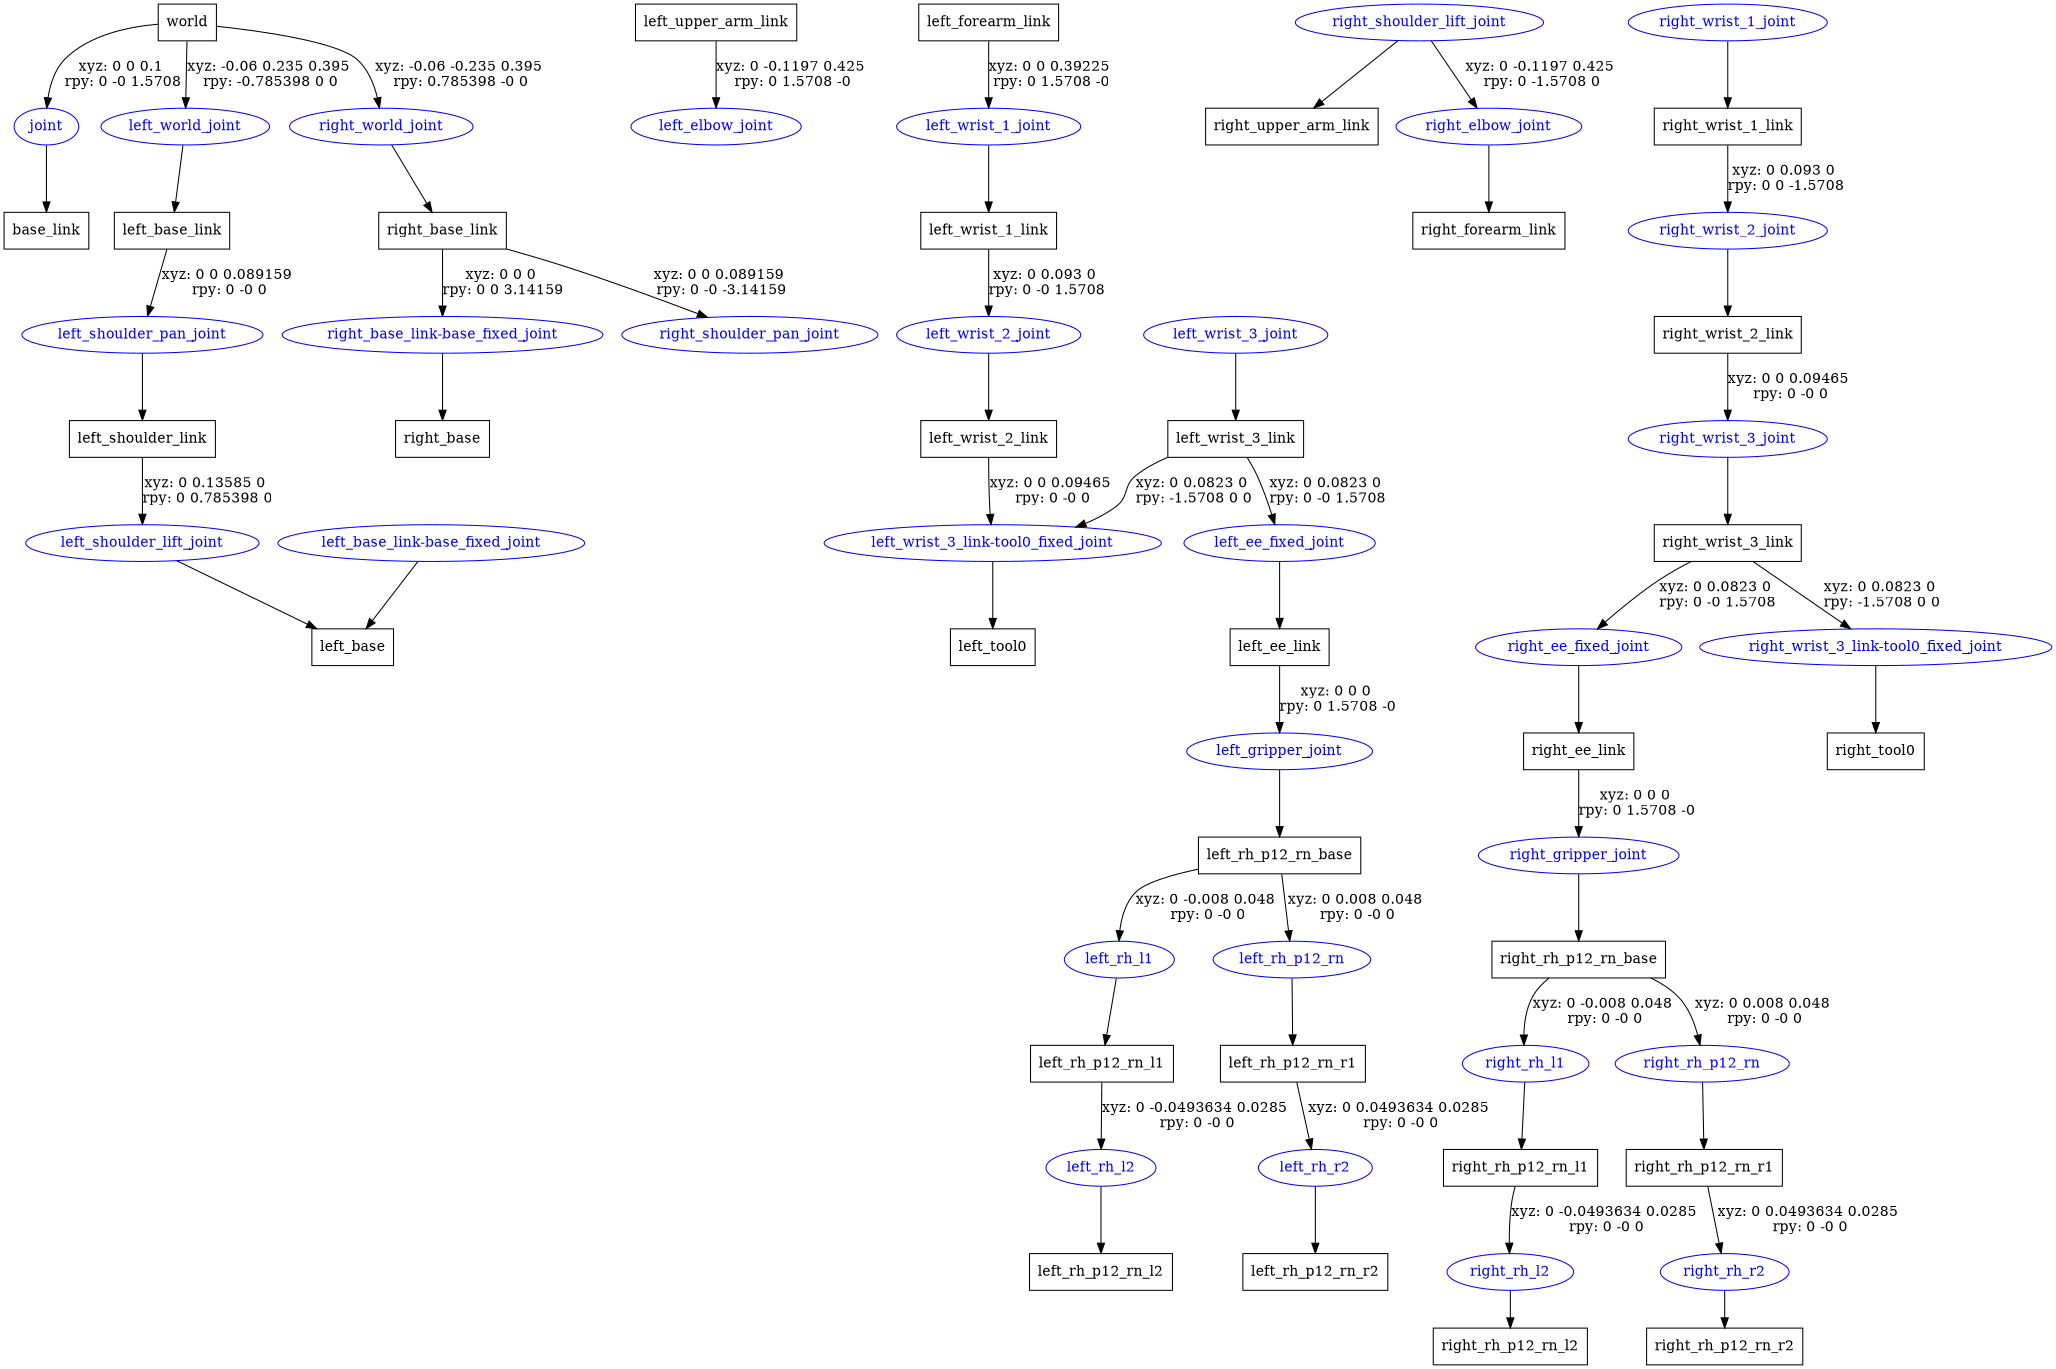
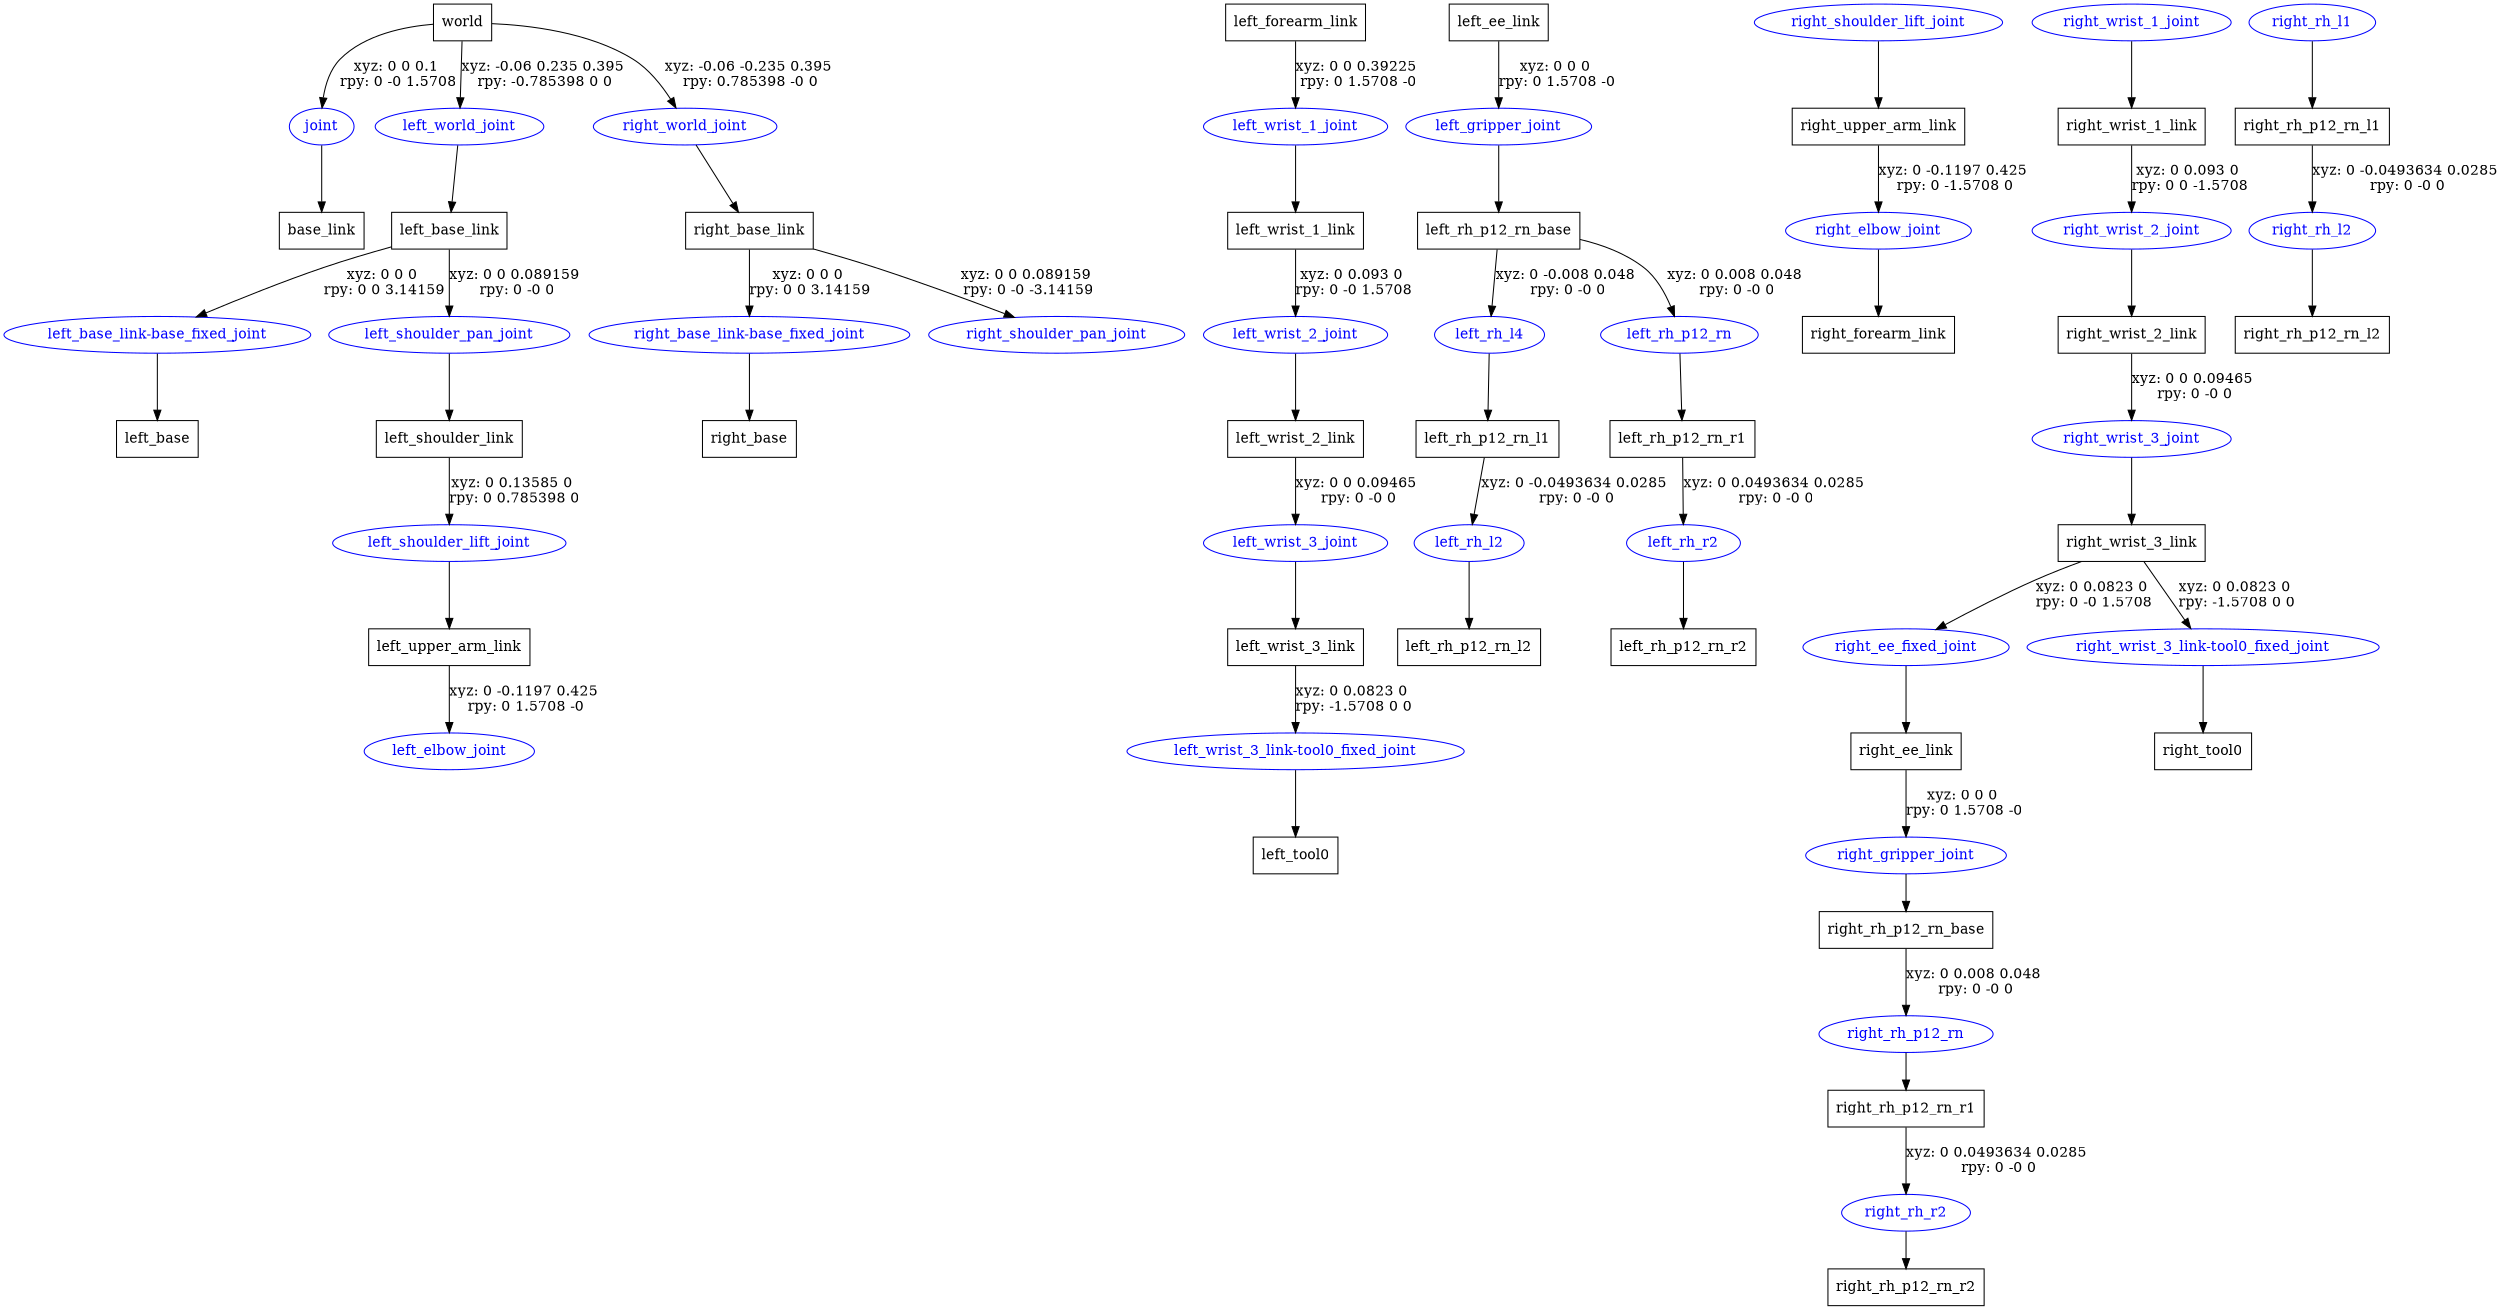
  digraph {
    node [shape=box]
    n1 [label=world]
    joint [color=blue fontcolor=blue shape=ellipse]
    left_world_joint [color=blue fontcolor=blue shape=ellipse]
    right_world_joint [color=blue fontcolor=blue shape=ellipse]
    n5 [label=base_link]
    n6 [label=left_base_link]
    n7 [label=right_base_link]
    "left_base_link-base_fixed_joint" [color=blue fontcolor=blue shape=ellipse]
    left_shoulder_pan_joint [color=blue fontcolor=blue shape=ellipse]
    n10 [label=left_base]
    n11 [label=left_shoulder_link]
    left_shoulder_lift_joint [color=blue fontcolor=blue shape=ellipse]
    n13 [label=left_upper_arm_link]
    left_elbow_joint [color=blue fontcolor=blue shape=ellipse]
    n15 [label=left_forearm_link]
    left_wrist_1_joint [color=blue fontcolor=blue shape=ellipse]
    n17 [label=left_wrist_1_link]
    left_wrist_2_joint [color=blue fontcolor=blue shape=ellipse]
    n19 [label=left_wrist_2_link]
    left_wrist_3_joint [color=blue fontcolor=blue shape=ellipse]
    n21 [label=left_wrist_3_link]
-   left_ee_fixed_joint [color=blue fontcolor=blue shape=ellipse]
    "left_wrist_3_link-tool0_fixed_joint" [color=blue fontcolor=blue shape=ellipse]
    n24 [label=left_ee_link]
    n25 [label=left_tool0]
    left_gripper_joint [color=blue fontcolor=blue shape=ellipse]
    n27 [label=left_rh_p12_rn_base]
-   left_rh_l1 [color=blue fontcolor=blue shape=ellipse]
+   left_rh_l1 [color=blue fontcolor=blue shape=ellipse label=left_rh_l4]
    left_rh_p12_rn [color=blue fontcolor=blue shape=ellipse]
    n30 [label=left_rh_p12_rn_l1]
    n31 [label=left_rh_p12_rn_r1]
    left_rh_l2 [color=blue fontcolor=blue shape=ellipse]
    n33 [label=left_rh_p12_rn_l2]
    left_rh_r2 [color=blue fontcolor=blue shape=ellipse]
    n35 [label=left_rh_p12_rn_r2]
    "right_base_link-base_fixed_joint" [color=blue fontcolor=blue shape=ellipse]
    right_shoulder_pan_joint [color=blue fontcolor=blue shape=ellipse]
    n38 [label=right_base]
    right_shoulder_lift_joint [color=blue fontcolor=blue shape=ellipse]
    n40 [label=right_upper_arm_link]
    right_elbow_joint [color=blue fontcolor=blue shape=ellipse]
    n42 [label=right_forearm_link]
    right_wrist_1_joint [color=blue fontcolor=blue shape=ellipse]
    n44 [label=right_wrist_1_link]
    right_wrist_2_joint [color=blue fontcolor=blue shape=ellipse]
    n46 [label=right_wrist_2_link]
    right_wrist_3_joint [color=blue fontcolor=blue shape=ellipse]
    n48 [label=right_wrist_3_link]
    right_ee_fixed_joint [color=blue fontcolor=blue shape=ellipse]
    "right_wrist_3_link-tool0_fixed_joint" [color=blue fontcolor=blue shape=ellipse]
    n51 [label=right_ee_link]
    n52 [label=right_tool0]
    right_gripper_joint [color=blue fontcolor=blue shape=ellipse]
    n54 [label=right_rh_p12_rn_base]
    right_rh_l1 [color=blue fontcolor=blue shape=ellipse]
    right_rh_p12_rn [color=blue fontcolor=blue shape=ellipse]
    n57 [label=right_rh_p12_rn_l1]
    n58 [label=right_rh_p12_rn_r1]
    right_rh_l2 [color=blue fontcolor=blue shape=ellipse]
    n60 [label=right_rh_p12_rn_l2]
    right_rh_r2 [color=blue fontcolor=blue shape=ellipse]
    n62 [label=right_rh_p12_rn_r2]
    n1 -> joint [label="xyz: 0 0 0.1 \nrpy: 0 -0 1.5708"]
    n1 -> left_world_joint [label="xyz: -0.06 0.235 0.395 \nrpy: -0.785398 0 0"]
    n1 -> right_world_joint [label="xyz: -0.06 -0.235 0.395 \nrpy: 0.785398 -0 0"]
    joint -> n5
    left_world_joint -> n6
    right_world_joint -> n7
+   n6 -> "left_base_link-base_fixed_joint" [label="xyz: 0 0 0 \nrpy: 0 0 3.14159"]
    n6 -> left_shoulder_pan_joint [label="xyz: 0 0 0.089159 \nrpy: 0 -0 0"]
    n7 -> "right_base_link-base_fixed_joint" [label="xyz: 0 0 0 \nrpy: 0 0 3.14159"]
    n7 -> right_shoulder_pan_joint [label="xyz: 0 0 0.089159 \nrpy: 0 -0 -3.14159"]
    "left_base_link-base_fixed_joint" -> n10
    left_shoulder_pan_joint -> n11
    n11 -> left_shoulder_lift_joint [label="xyz: 0 0.13585 0 \nrpy: 0 0.785398 0"]
-   left_shoulder_lift_joint -> n10
+   left_shoulder_lift_joint -> n13
    n13 -> left_elbow_joint [label="xyz: 0 -0.1197 0.425 \nrpy: 0 1.5708 -0"]
    n15 -> left_wrist_1_joint [label="xyz: 0 0 0.39225 \nrpy: 0 1.5708 -0"]
    left_wrist_1_joint -> n17
    n17 -> left_wrist_2_joint [label="xyz: 0 0.093 0 \nrpy: 0 -0 1.5708"]
    left_wrist_2_joint -> n19
-   n19 -> "left_wrist_3_link-tool0_fixed_joint" [label="xyz: 0 0 0.09465 \nrpy: 0 -0 0"]
+   n19 -> left_wrist_3_joint [label="xyz: 0 0 0.09465 \nrpy: 0 -0 0"]
    left_wrist_3_joint -> n21
-   n21 -> left_ee_fixed_joint [label="xyz: 0 0.0823 0 \nrpy: 0 -0 1.5708"]
    n21 -> "left_wrist_3_link-tool0_fixed_joint" [label="xyz: 0 0.0823 0 \nrpy: -1.5708 0 0"]
-   left_ee_fixed_joint -> n24
    "left_wrist_3_link-tool0_fixed_joint" -> n25
    n24 -> left_gripper_joint [label="xyz: 0 0 0 \nrpy: 0 1.5708 -0"]
    left_gripper_joint -> n27
    n27 -> left_rh_l1 [label="xyz: 0 -0.008 0.048 \nrpy: 0 -0 0"]
    n27 -> left_rh_p12_rn [label="xyz: 0 0.008 0.048 \nrpy: 0 -0 0"]
    left_rh_l1 -> n30
    left_rh_p12_rn -> n31
    n30 -> left_rh_l2 [label="xyz: 0 -0.0493634 0.0285 \nrpy: 0 -0 0"]
    n31 -> left_rh_r2 [label="xyz: 0 0.0493634 0.0285 \nrpy: 0 -0 0"]
    left_rh_l2 -> n33
    left_rh_r2 -> n35
    "right_base_link-base_fixed_joint" -> n38
    right_shoulder_lift_joint -> n40
-   right_shoulder_lift_joint -> right_elbow_joint [label="xyz: 0 -0.1197 0.425 \nrpy: 0 -1.5708 0"]
+   n40 -> right_elbow_joint [label="xyz: 0 -0.1197 0.425 \nrpy: 0 -1.5708 0"]
    right_elbow_joint -> n42
    right_wrist_1_joint -> n44
    n44 -> right_wrist_2_joint [label="xyz: 0 0.093 0 \nrpy: 0 0 -1.5708"]
    right_wrist_2_joint -> n46
    n46 -> right_wrist_3_joint [label="xyz: 0 0 0.09465 \nrpy: 0 -0 0"]
    right_wrist_3_joint -> n48
    n48 -> right_ee_fixed_joint [label="xyz: 0 0.0823 0 \nrpy: 0 -0 1.5708"]
    n48 -> "right_wrist_3_link-tool0_fixed_joint" [label="xyz: 0 0.0823 0 \nrpy: -1.5708 0 0"]
    right_ee_fixed_joint -> n51
    "right_wrist_3_link-tool0_fixed_joint" -> n52
    n51 -> right_gripper_joint [label="xyz: 0 0 0 \nrpy: 0 1.5708 -0"]
    right_gripper_joint -> n54
-   n54 -> right_rh_l1 [label="xyz: 0 -0.008 0.048 \nrpy: 0 -0 0"]
    n54 -> right_rh_p12_rn [label="xyz: 0 0.008 0.048 \nrpy: 0 -0 0"]
    right_rh_l1 -> n57
    right_rh_p12_rn -> n58
    n57 -> right_rh_l2 [label="xyz: 0 -0.0493634 0.0285 \nrpy: 0 -0 0"]
    n58 -> right_rh_r2 [label="xyz: 0 0.0493634 0.0285 \nrpy: 0 -0 0"]
    right_rh_l2 -> n60
    right_rh_r2 -> n62
  }
